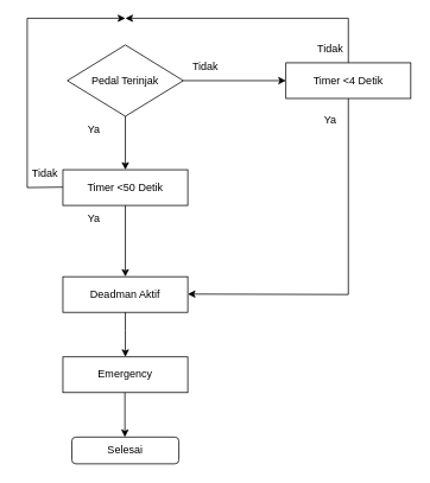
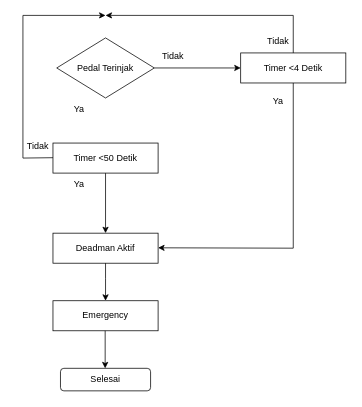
  <mxCell id="0" />
  <mxCell id="1" parent="0" />
  <mxCell id="2" value="" style="edgeStyle=orthogonalEdgeStyle;rounded=0;orthogonalLoop=1;jettySize=auto;html=1;" edge="1" parent="1" source="3" target="6"><mxGeometry relative="1" as="geometry" /></mxCell>
  <mxCell id="3" value="Pedal Terinjak" style="rhombus;whiteSpace=wrap;html=1;" vertex="1" parent="1"><mxGeometry x="75" y="50" width="130" height="80" as="geometry" /></mxCell>
  <mxCell id="4" value="" style="edgeStyle=orthogonalEdgeStyle;rounded=0;orthogonalLoop=1;jettySize=auto;html=1;" edge="1" parent="1" source="5" target="9"><mxGeometry relative="1" as="geometry" /></mxCell>
  <mxCell id="5" value="Timer &amp;lt;50 Detik" style="rounded=0;whiteSpace=wrap;html=1;" vertex="1" parent="1"><mxGeometry x="70" y="190" width="140" height="40" as="geometry" /></mxCell>
  <mxCell id="6" value="Timer &amp;lt;4 Detik" style="rounded=0;whiteSpace=wrap;html=1;" vertex="1" parent="1"><mxGeometry x="320" y="70" width="140" height="40" as="geometry" /></mxCell>
  <mxCell id="7" value="Ya" style="text;html=1;strokeColor=none;fillColor=none;align=center;verticalAlign=middle;whiteSpace=wrap;rounded=0;" vertex="1" parent="1"><mxGeometry x="75" y="130" width="60" height="30" as="geometry" /></mxCell>
  <mxCell id="8" value="Tidak" style="text;html=1;strokeColor=none;fillColor=none;align=center;verticalAlign=middle;whiteSpace=wrap;rounded=0;" vertex="1" parent="1"><mxGeometry x="200" y="60" width="60" height="30" as="geometry" /></mxCell>
  <mxCell id="9" value="Deadman Aktif" style="rounded=0;whiteSpace=wrap;html=1;" vertex="1" parent="1"><mxGeometry x="70" y="310" width="140" height="40" as="geometry" /></mxCell>
  <mxCell id="10" value="" style="endArrow=classic;html=1;rounded=0;" edge="1" parent="1"><mxGeometry width="50" height="50" relative="1" as="geometry"><mxPoint x="390" y="20" as="sourcePoint" /><mxPoint x="140" y="20" as="targetPoint" /></mxGeometry></mxCell>
  <mxCell id="11" value="Ya" style="text;html=1;strokeColor=none;fillColor=none;align=center;verticalAlign=middle;whiteSpace=wrap;rounded=0;" vertex="1" parent="1"><mxGeometry x="75" y="230" width="60" height="30" as="geometry" /></mxCell>
  <mxCell id="12" value="Ya" style="text;html=1;strokeColor=none;fillColor=none;align=center;verticalAlign=middle;whiteSpace=wrap;rounded=0;" vertex="1" parent="1"><mxGeometry x="340" y="120" width="60" height="30" as="geometry" /></mxCell>
  <mxCell id="13" value="" style="endArrow=none;html=1;rounded=0;exitX=0.5;exitY=0;exitDx=0;exitDy=0;" edge="1" parent="1" source="6"><mxGeometry width="50" height="50" relative="1" as="geometry"><mxPoint x="395" y="70" as="sourcePoint" /><mxPoint x="390" y="20" as="targetPoint" /></mxGeometry></mxCell>
- <mxCell id="14" value="" style="endArrow=classic;html=1;rounded=0;exitX=0.5;exitY=1;exitDx=0;exitDy=0;entryX=0.5;entryY=0;entryDx=0;entryDy=0;" edge="1" parent="1" source="3" target="5"><mxGeometry width="50" height="50" relative="1" as="geometry"><mxPoint x="270" y="220" as="sourcePoint" /><mxPoint x="320" y="170" as="targetPoint" /></mxGeometry></mxCell>
  <mxCell id="15" value="Tidak" style="text;html=1;strokeColor=none;fillColor=none;align=center;verticalAlign=middle;whiteSpace=wrap;rounded=0;" vertex="1" parent="1"><mxGeometry x="340" y="40" width="60" height="30" as="geometry" /></mxCell>
  <mxCell id="16" value="" style="endArrow=none;html=1;rounded=0;entryX=0.5;entryY=1;entryDx=0;entryDy=0;" edge="1" parent="1" target="6"><mxGeometry width="50" height="50" relative="1" as="geometry"><mxPoint x="390" y="330" as="sourcePoint" /><mxPoint x="320" y="170" as="targetPoint" /></mxGeometry></mxCell>
  <mxCell id="17" value="" style="endArrow=classic;html=1;rounded=0;" edge="1" parent="1"><mxGeometry width="50" height="50" relative="1" as="geometry"><mxPoint x="390" y="330" as="sourcePoint" /><mxPoint x="210" y="329.5" as="targetPoint" /></mxGeometry></mxCell>
  <mxCell id="18" value="" style="endArrow=none;html=1;rounded=0;" edge="1" parent="1"><mxGeometry width="50" height="50" relative="1" as="geometry"><mxPoint x="30" y="210" as="sourcePoint" /><mxPoint x="70" y="209.5" as="targetPoint" /></mxGeometry></mxCell>
  <mxCell id="19" value="" style="endArrow=none;html=1;rounded=0;" edge="1" parent="1"><mxGeometry width="50" height="50" relative="1" as="geometry"><mxPoint x="30" y="210" as="sourcePoint" /><mxPoint x="30" y="20" as="targetPoint" /></mxGeometry></mxCell>
  <mxCell id="20" value="" style="endArrow=classic;html=1;rounded=0;" edge="1" parent="1"><mxGeometry width="50" height="50" relative="1" as="geometry"><mxPoint x="30" y="20" as="sourcePoint" /><mxPoint x="140" y="20" as="targetPoint" /></mxGeometry></mxCell>
  <mxCell id="21" value="Tidak" style="text;html=1;strokeColor=none;fillColor=none;align=center;verticalAlign=middle;whiteSpace=wrap;rounded=0;" vertex="1" parent="1"><mxGeometry x="20" y="180" width="60" height="30" as="geometry" /></mxCell>
  <mxCell id="22" value="" style="endArrow=classic;html=1;rounded=0;exitX=0.5;exitY=1;exitDx=0;exitDy=0;" edge="1" parent="1" source="9"><mxGeometry width="50" height="50" relative="1" as="geometry"><mxPoint x="270" y="220" as="sourcePoint" /><mxPoint x="140" y="400" as="targetPoint" /><Array as="points"><mxPoint x="140" y="370" /></Array></mxGeometry></mxCell>
  <mxCell id="23" value="Emergency" style="rounded=0;whiteSpace=wrap;html=1;" vertex="1" parent="1"><mxGeometry x="70" y="400" width="140" height="40" as="geometry" /></mxCell>
  <mxCell id="24" value="Selesai" style="rounded=1;whiteSpace=wrap;html=1;" vertex="1" parent="1"><mxGeometry x="80" y="490" width="120" height="30" as="geometry" /></mxCell>
  <mxCell id="25" value="" style="endArrow=classic;html=1;rounded=0;exitX=0.5;exitY=1;exitDx=0;exitDy=0;" edge="1" parent="1"><mxGeometry width="50" height="50" relative="1" as="geometry"><mxPoint x="139.5" y="440" as="sourcePoint" /><mxPoint x="139.5" y="490" as="targetPoint" /><Array as="points" /></mxGeometry></mxCell>
